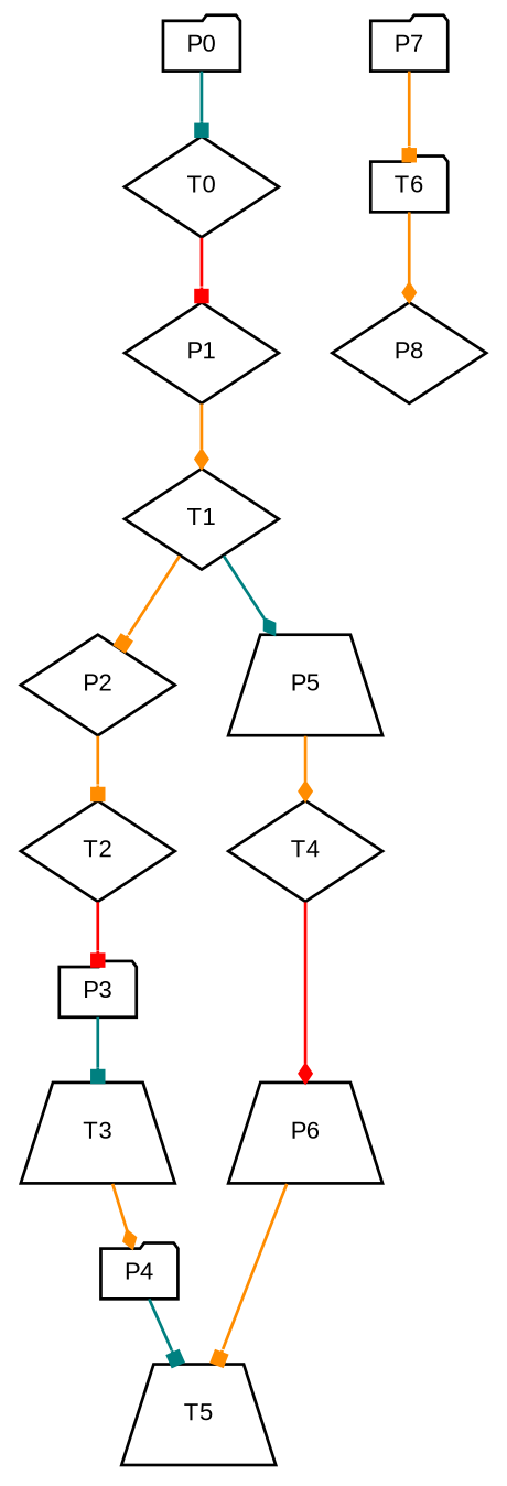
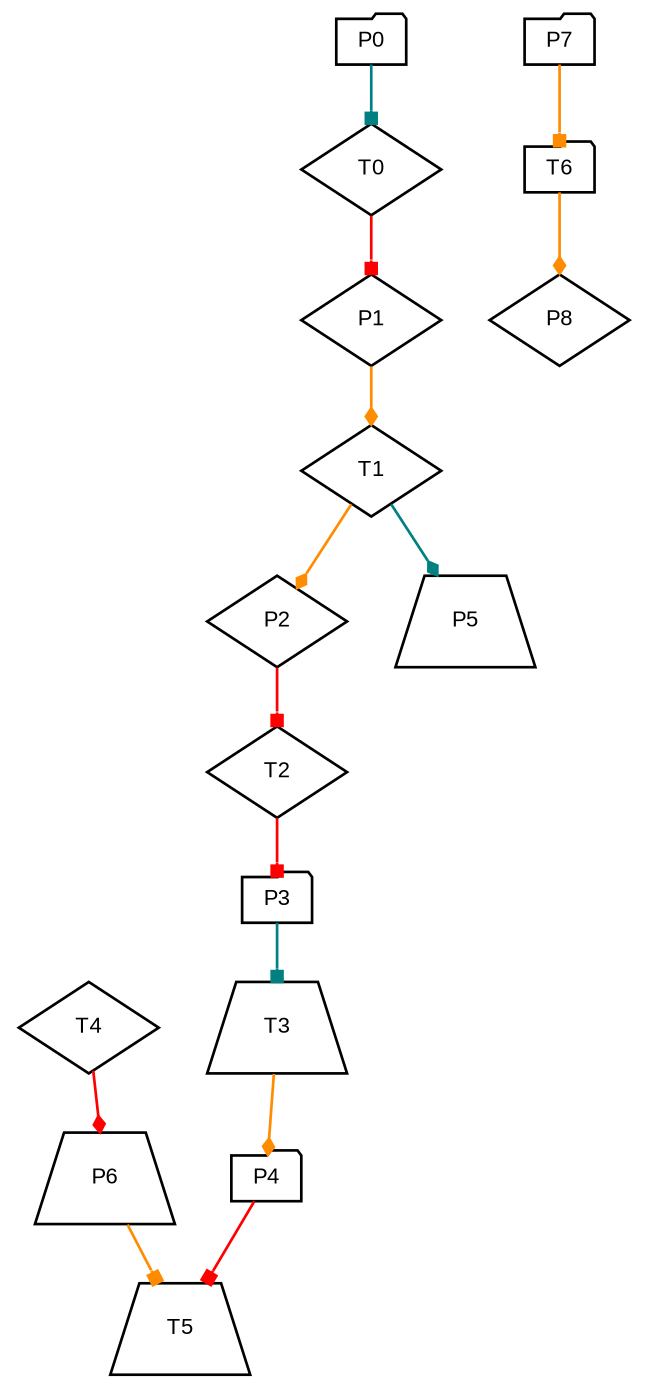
  digraph {
    fontname=Arial
    fontsize=8
    rankdir=TB
    ranksep=.3
    remincross=true
    node [fontname=Arial fontsize=8 shape=diamond]
    edge [arrowhead=box arrowsize=0.5 color=darkorange]
    n1 [height=.2 label=T0 width=.2]
    n2 [height=.2 label=P1 width=.2]
    n3 [height=.2 label=T1 width=.2]
    n4 [height=.2 label=P2 width=.2]
    n5 [height=.2 label=P5 shape=trapezium width=.2]
    n6 [height=.2 label=T2 width=.2]
    n7 [height=.2 label=T4 width=.2]
    n8 [height=.2 label=P3 shape=folder width=.2]
    n9 [height=.2 label=T3 shape=trapezium width=.2]
    n10 [height=.2 label=P4 shape=folder width=.2]
    n11 [height=.2 label=T5 shape=trapezium width=.2]
    n12 [height=.2 label=P6 shape=trapezium width=.2]
    n13 [height=.2 label=P7 shape=folder width=.2]
    n14 [height=.2 label=T6 shape=folder width=.2]
    n15 [height=.2 label=P8 width=.2]
    n16 [height=.2 label=P0 shape=folder width=.2]
    n1 -> n2 [color=red]
    n2 -> n3 [arrowhead=diamond]
-   n3 -> n4
+   n3 -> n4 [arrowhead=diamond]
    n3 -> n5 [arrowhead=diamond color=teal]
-   n4 -> n6
-   n5 -> n7 [arrowhead=diamond]
+   n4 -> n6 [color=red]
    n6 -> n8 [color=red]
    n7 -> n12 [arrowhead=diamond color=red]
    n8 -> n9 [color=teal]
    n9 -> n10 [arrowhead=diamond]
-   n10 -> n11 [color=teal]
+   n10 -> n11 [color=red]
    n12 -> n11
    n13 -> n14
    n14 -> n15 [arrowhead=diamond]
    n16 -> n1 [color=teal]
  }
